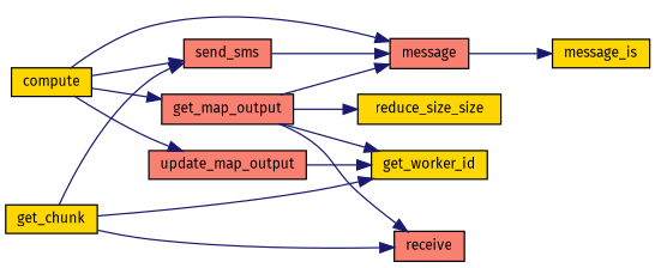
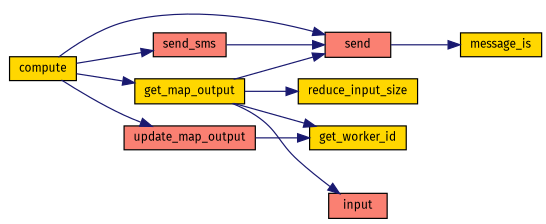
  digraph {
    fontname="Fira Sans"
    rankdir=LR
    node [color=black fillcolor=gold fontname="Fira Sans" fontsize=10 shape=record style=filled]
    edge [color=midnightblue fontname="Fira Sans" fontsize=10 labelfontname=FreeSans labelfontsize=10 style=solid]
    n1 [fontcolor=black height=0.2 label=compute width=0.4]
-   n2 [fillcolor=salmon height=0.2 label=message width=0.4]
-   n3 [fillcolor=salmon height=0.2 label=get_map_output width=0.4]
+   n2 [fillcolor=salmon height=0.2 label=send width=0.4]
+   n3 [height=0.2 label=get_map_output width=0.4]
    n4 [fillcolor=salmon height=0.2 label=update_map_output width=0.4]
    n5 [fillcolor=salmon height=0.2 label=send_sms width=0.4]
-   n6 [height=0.2 label=get_chunk width=0.4]
    n7 [height=0.2 label=get_worker_id width=0.4]
-   n8 [fillcolor=salmon height=0.2 label=receive width=0.4]
+   n8 [fillcolor=salmon height=0.2 label=input width=0.4]
    n9 [height=0.2 label=message_is width=0.4]
-   n10 [height=0.2 label=reduce_size_size width=0.4]
+   n10 [height=0.2 label=reduce_input_size width=0.4]
    n1 -> n2
    n1 -> n3
    n1 -> n4
    n1 -> n5
    n2 -> n9
    n3 -> n2
    n3 -> n7
    n3 -> n8
    n3 -> n10
    n4 -> n7
    n5 -> n2
-   n6 -> n5
-   n6 -> n7
-   n6 -> n8
  }
